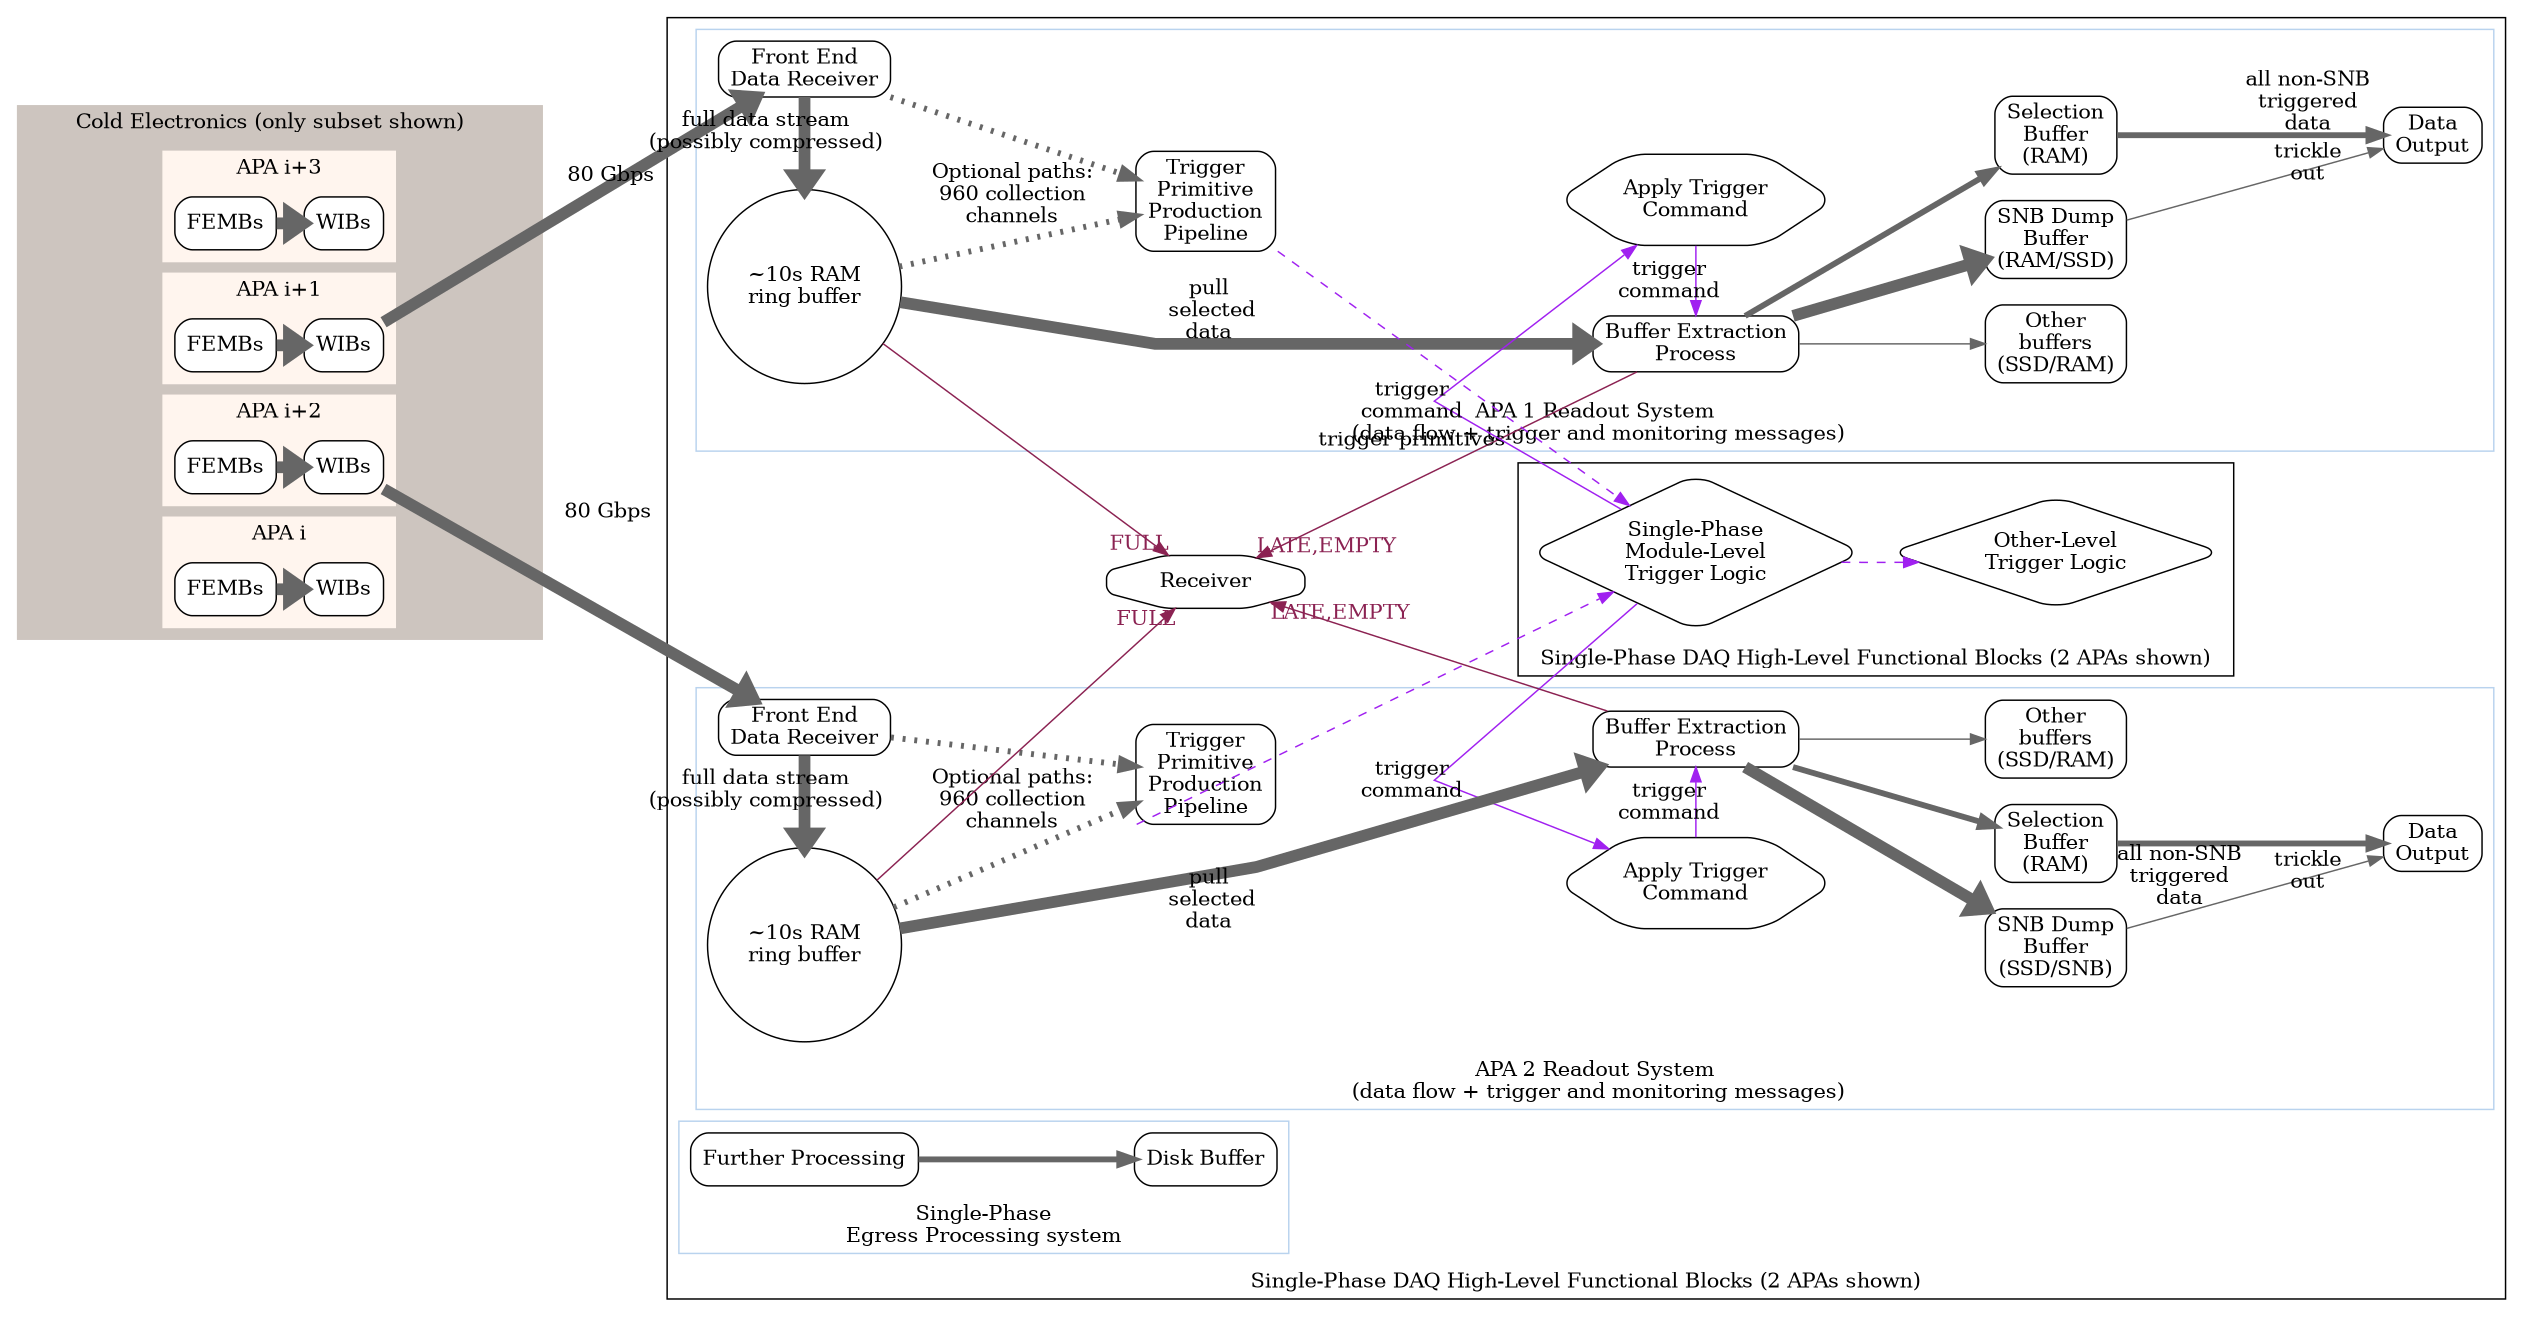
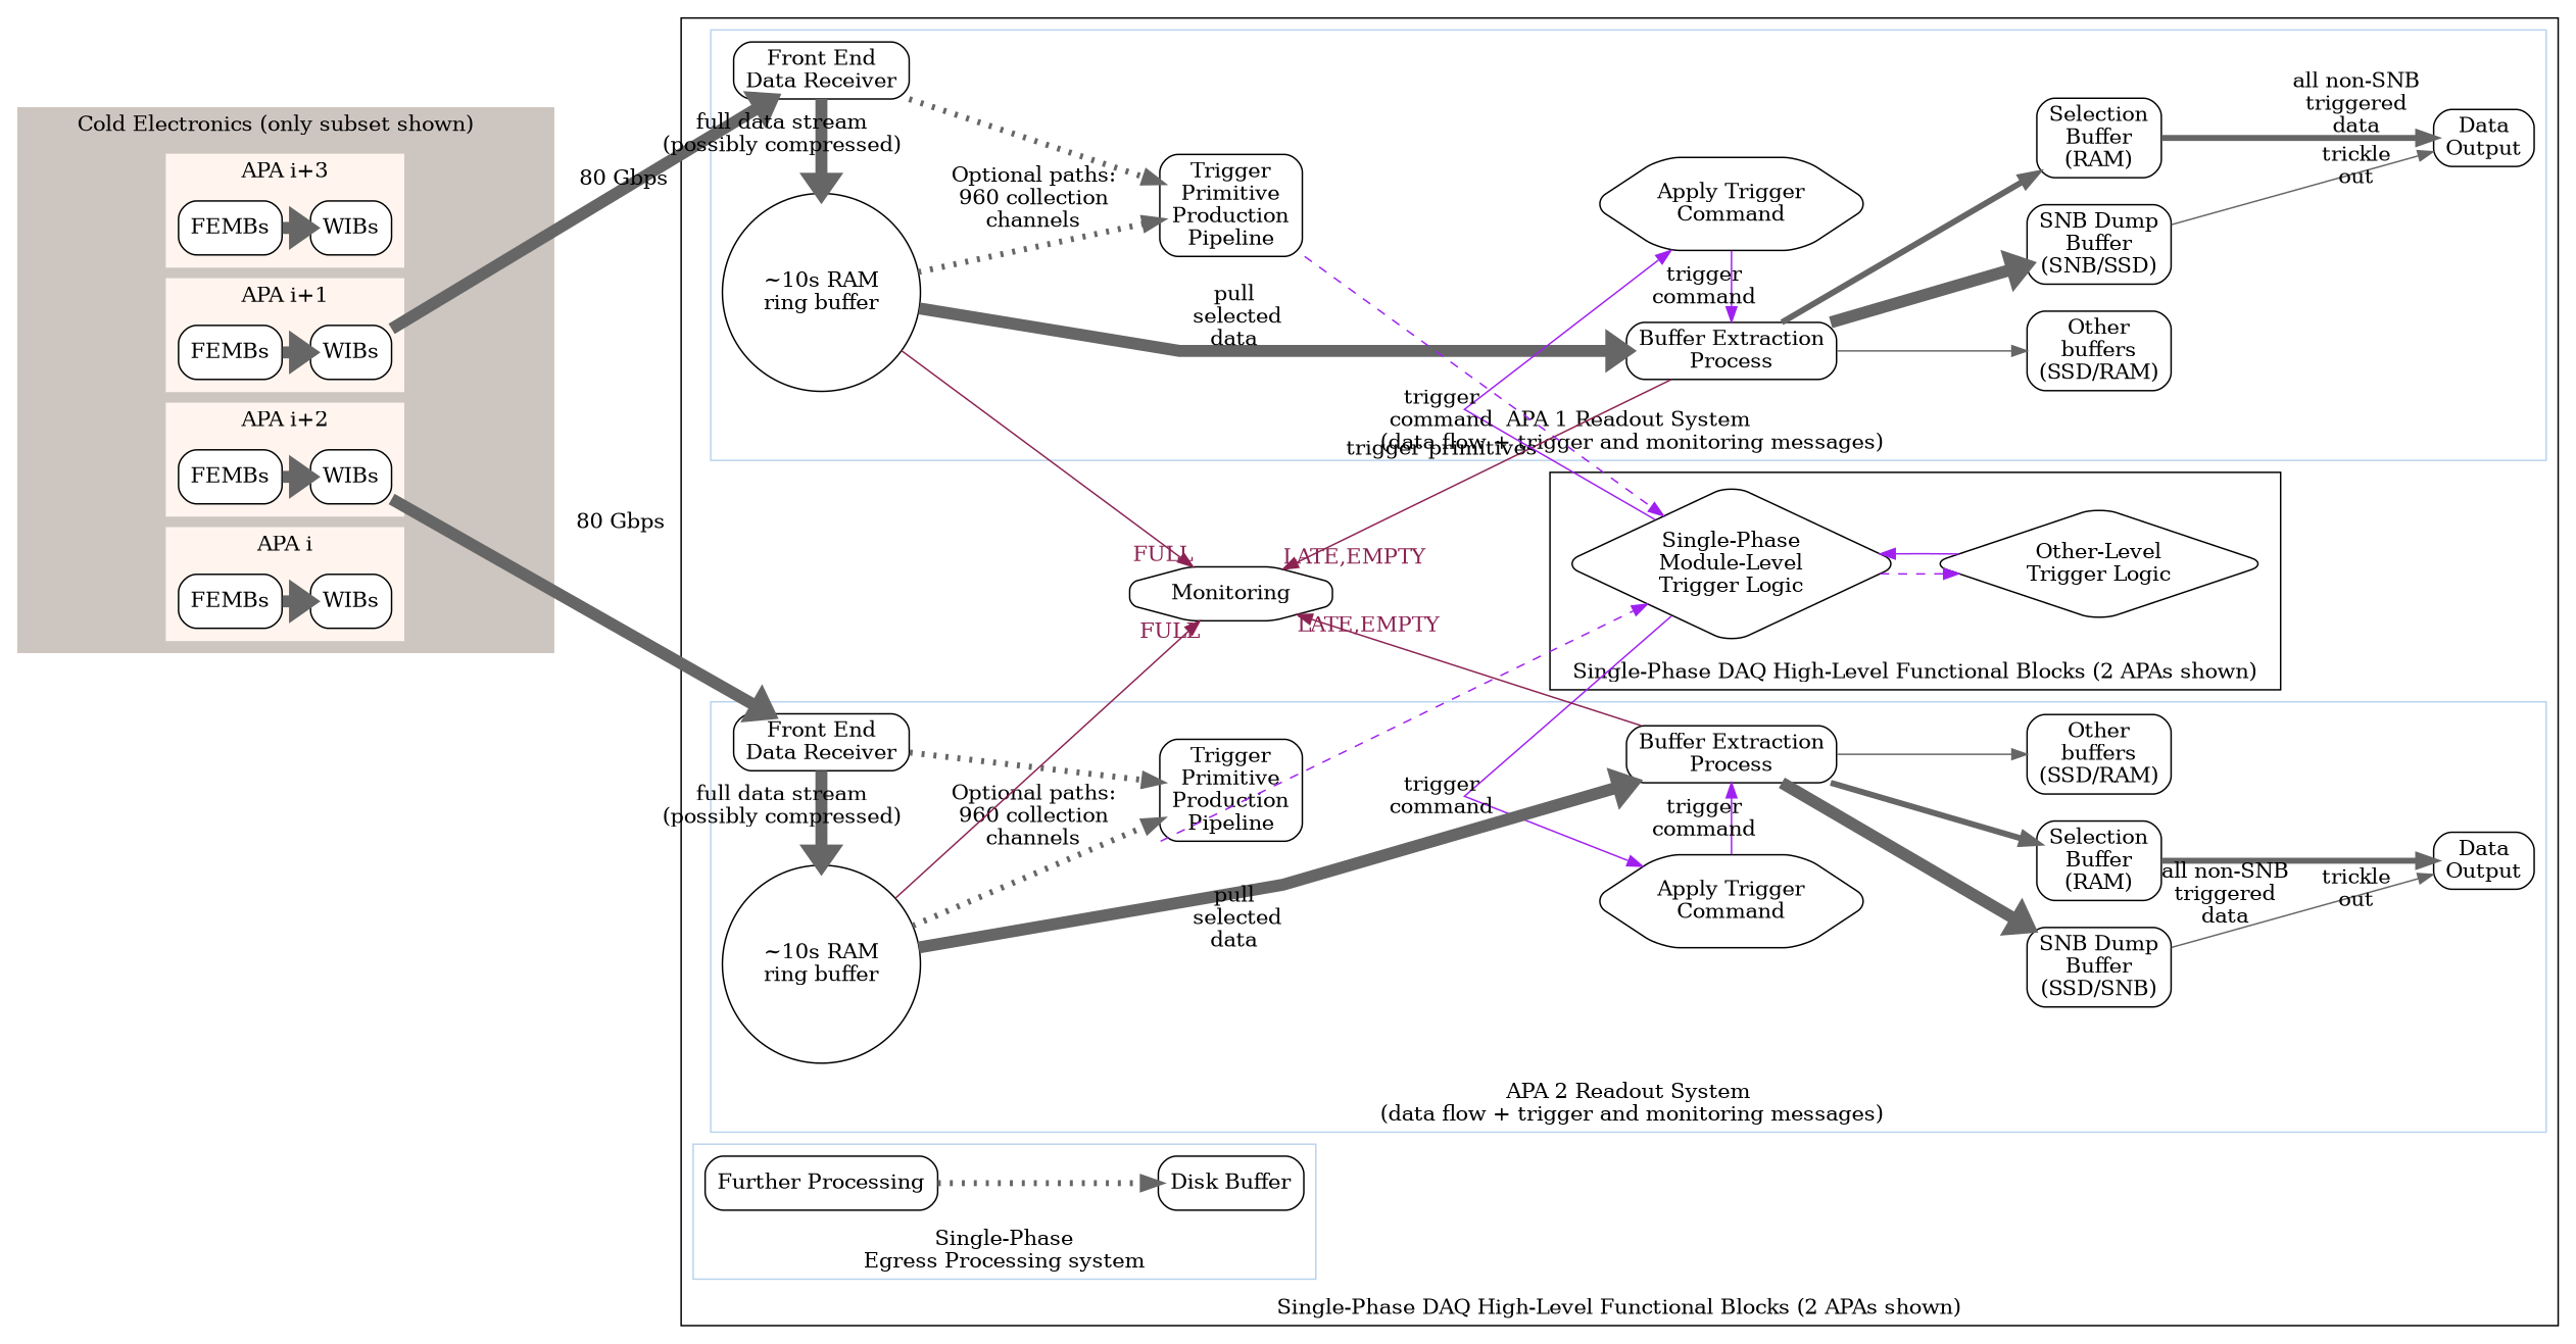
  digraph {
    rankdir=LR
    splines=line
    style=filled
    node [color=black fillcolor=white shape=box style="rounded,filled"]
    edge [color=gray40 penwidth=1 pendwidth=2]
    n1 [label=FEMBs]
    n2 [label=WIBs]
    n3 [label=FEMBs]
    n4 [label=WIBs]
    n5 [label=FEMBs]
    n6 [label=WIBs]
    n7 [label=FEMBs]
    n8 [label=WIBs]
    n9 [label="Front End\nData Receiver"]
    n10 [label="~10s RAM\nring buffer" shape=circle]
    n11 [label="Buffer Extraction\nProcess"]
    n12 [label="Apply Trigger\nCommand" shape=hexagon]
-   n13 [label="SNB Dump\nBuffer\n(RAM/SSD)"]
+   n13 [label="SNB Dump\nBuffer\n(SNB/SSD)"]
    n14 [label="Selection\nBuffer\n(RAM)"]
    n15 [label="Other\nbuffers\n(SSD/RAM)"]
    n16 [label="Trigger\nPrimitive\nProduction\nPipeline"]
    n17 [label="Data\nOutput"]
    n18 [label="Single-Phase\nModule-Level\nTrigger Logic" shape=diamond]
    n19 [label="Other-Level\nTrigger Logic" shape=diamond]
    n20 [label="Front End\nData Receiver"]
    n21 [label="~10s RAM\nring buffer" shape=circle]
    n22 [label="Buffer Extraction\nProcess"]
    n23 [label="Apply Trigger\nCommand" shape=hexagon]
    n24 [label="SNB Dump\nBuffer\n(SSD/SNB)"]
    n25 [label="Selection\nBuffer\n(RAM)"]
    n26 [label="Other\nbuffers\n(SSD/RAM)"]
    n27 [label="Trigger\nPrimitive\nProduction\nPipeline"]
    n28 [label="Data\nOutput"]
    n29 [label="Further Processing"]
    n30 [label="Disk Buffer"]
-   n31 [label=Receiver shape=octagon]
+   n31 [label=Monitoring shape=octagon]
    subgraph cluster_1 {
      color=seashell3
      label="       Cold Electronics (only subset shown)          "
      nodesep=.5
      ranksep=1.8
      subgraph cluster_2 {
        color=seashell
        label="APA i+3"
        nodesep=.5
        ranksep=1.8
        n1
        n2
      }
      subgraph cluster_3 {
        color=seashell
        label="APA i+1"
        nodesep=.5
        ranksep=1.8
        n3
        n4
      }
      subgraph cluster_4 {
        color=seashell
        label="APA i+2"
        nodesep=.5
        ranksep=1.8
        n5
        n6
      }
      subgraph cluster_5 {
        color=seashell
        label="APA i"
        nodesep=.5
        ranksep=1.8
        n7
        n8
      }
    }
    subgraph cluster_6 {
      color=black
      label="Single-Phase DAQ High-Level Functional Blocks (2 APAs shown)"
      labelloc=bottom
      style=solid
      n31
      subgraph cluster_7 {
        color=slategray2
        label="APA 1 Readout System\n (data flow + trigger and monitoring messages)"
        labelloc=bottom
        style=solid
        n16
        n17
        subgraph sub_8 {
          color=slategray2
          label="APA 1 Readout System\n (data flow + trigger and monitoring messages)"
          labelloc=bottom
          rank=same
          style=solid
          n9
          n10
        }
        subgraph sub_9 {
          color=slategray2
          label="APA 1 Readout System\n (data flow + trigger and monitoring messages)"
          labelloc=bottom
          rank=same
          style=solid
          n11
          n12
        }
        subgraph sub_10 {
          color=slategray2
          label="APA 1 Readout System\n (data flow + trigger and monitoring messages)"
          labelloc=bottom
          rank=same
          style=solid
          n13
          n14
          n15
        }
      }
      subgraph cluster_11 {
        color=black
        label="Single-Phase DAQ High-Level Functional Blocks (2 APAs shown)"
        labelloc=bottom
        style=solid
        n18
        n19
      }
      subgraph cluster_12 {
        color=slategray2
        label="APA 2 Readout System\n (data flow + trigger and monitoring messages)"
        labelloc=bottom
        style=solid
        n27
        n28
        subgraph sub_13 {
          color=slategray2
          label="APA 2 Readout System\n (data flow + trigger and monitoring messages)"
          labelloc=bottom
          rank=same
          style=solid
          n20
          n21
        }
        subgraph sub_14 {
          color=slategray2
          label="APA 2 Readout System\n (data flow + trigger and monitoring messages)"
          labelloc=bottom
          rank=same
          style=solid
          n22
          n23
        }
        subgraph sub_15 {
          color=slategray2
          label="APA 2 Readout System\n (data flow + trigger and monitoring messages)"
          labelloc=bottom
          rank=same
          style=solid
          n24
          n25
          n26
        }
      }
      subgraph cluster_16 {
        color=slategray2
        label="Single-Phase\nEgress Processing system"
        labelloc=bottom
        nodesep=.25
        ranksep=.8
        style=solid
        n29
        n30
      }
    }
    n1 -> n2 [penwidth=8 pendwidth=""]
    n3 -> n4 [penwidth=8 pendwidth=""]
    n4 -> n9 [label="  80 Gbps" penwidth=8 pendwidth=""]
    n5 -> n6 [penwidth=8 pendwidth=""]
    n6 -> n20 [label=" 80 Gbps" penwidth=8 pendwidth=""]
    n7 -> n8 [penwidth=8 pendwidth=""]
    n9 -> n16 [penwidth=4 style=dotted pendwidth=""]
    n10 -> n9 [dir=back label="full data stream\n(possibly compressed)\n\n" penwidth=8 pendwidth=""]
    n10 -> n11 [label=" pull\n  selected\n data" penwidth=8 pendwidth=""]
    n10 -> n16 [label="Optional paths:\n960 collection\nchannels" penwidth=4 style=dotted pendwidth=""]
    n10 -> n31 [color=violetred4 fontcolor=violetred4 headlabel=FULL style=solid weight=3]
    n11 -> n13 [penwidth=8 pendwidth=""]
    n11 -> n14 [penwidth=4]
    n11 -> n15 [style=solid]
    n11 -> n31 [color=violetred4 fontcolor=violetred4 headlabel="LATE,EMPTY" style=solid weight=0]
    n12 -> n11 [color=purple label="trigger\ncommand" style=solid]
    n13 -> n17 [constraint=false label="trickle\nout" style=solid]
    n14 -> n17 [label="all non-SNB\ntriggered\ndata" penwidth=4]
    n16 -> n12 [color=purple style=invis]
    n16 -> n18 [color=purple label="trigger primitives" style=dashed tailport=se]
    n18 -> n12 [color=purple label="trigger\ncommand" style=solid]
    n18 -> n19 [color=purple style=dashed]
    n18 -> n23 [color=purple label="trigger\ncommand" style=solid]
+   n19 -> n18 [color=purple style=solid]
    n20 -> n21 [label="full data stream\n(possibly compressed)\n\n" penwidth=8 pendwidth=""]
    n20 -> n27 [penwidth=4 style=dotted pendwidth=""]
    n21 -> n22 [label=" pull\n  selected\n data" penwidth=8 pendwidth=""]
    n21 -> n27 [label="Optional paths:\n960 collection\nchannels" penwidth=4 style=dotted pendwidth=""]
    n21 -> n31 [color=violetred4 fontcolor=violetred4 headlabel=FULL style=solid weight=3]
    n22 -> n24 [penwidth=8 pendwidth=""]
    n22 -> n25 [penwidth=4]
    n22 -> n26 [style=solid]
    n22 -> n31 [color=violetred4 fontcolor=violetred4 headlabel="LATE,EMPTY" style=solid weight=0]
    n23 -> n22 [color=purple label="trigger\ncommand" style=solid]
    n24 -> n28 [constraint=false label="trickle\nout" style=solid]
    n25 -> n28 [penwidth=4 taillabel="all non-SNB\ntriggered\ndata"]
    n26 -> n24 [color=violetred4 fontcolor=violetred4 style=invis]
    n27 -> n18 [color=purple style=dashed tailport=sw]
    n27 -> n23 [color=purple style=invis]
-   n29 -> n30 [penwidth=4]
+   n29 -> n30 [penwidth=4 style=dotted]
  }
